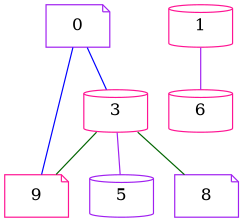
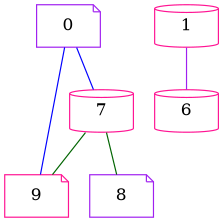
  graph {
    node [color=deeppink shape=cylinder]
    edge [color=blue]
    n1 [color=purple label=0 shape=note]
-   n2 [label=3]
+   n2 [label=7]
    n3 [label=9 shape=note]
-   n4 [color=purple label=5]
    n5 [color=purple label=8 shape=note]
    n6 [label=1]
    n7 [label=6]
    n1 -- n2
    n1 -- n3
    n2 -- n3 [color=darkgreen]
-   n2 -- n4 [color=purple]
    n2 -- n5 [color=darkgreen]
    n6 -- n7 [color=purple]
  }
